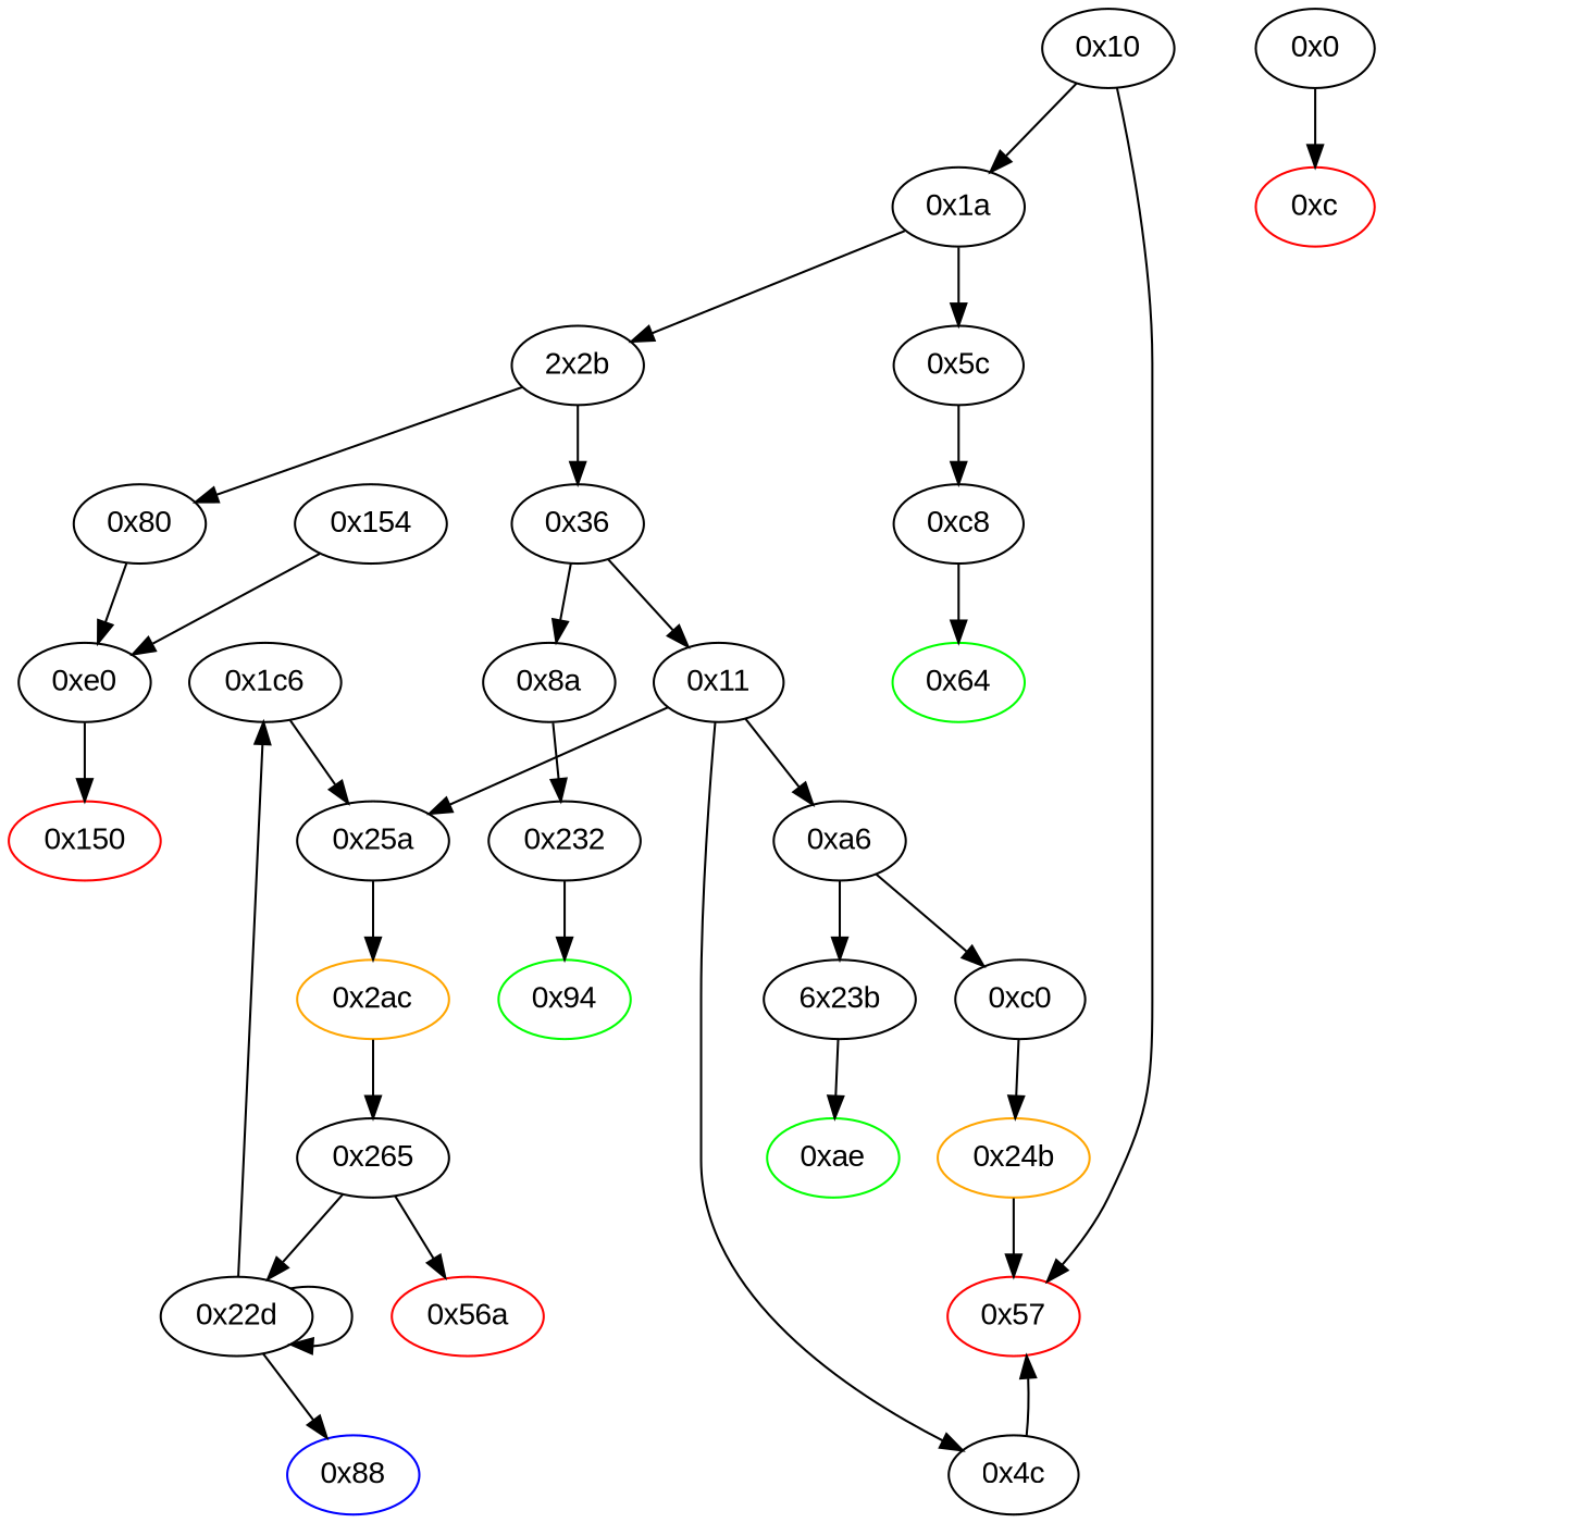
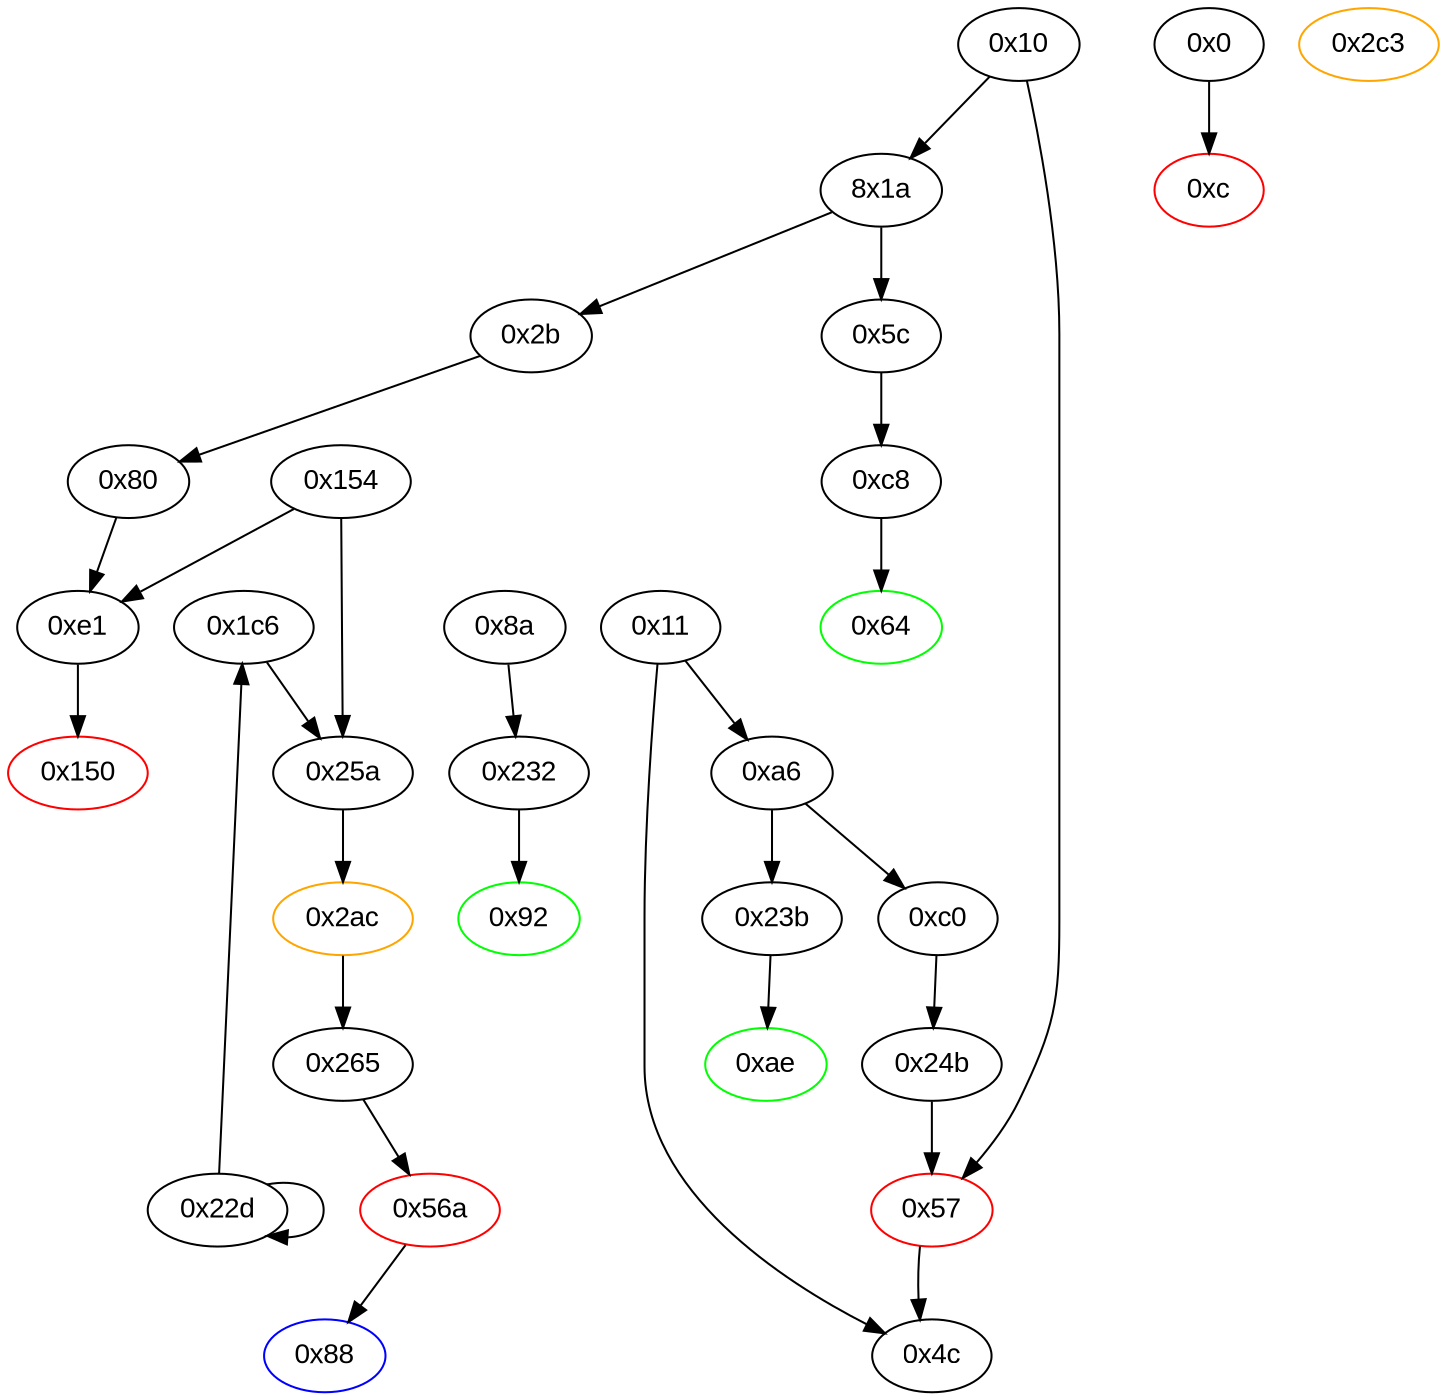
  digraph {
    fontname="Liberation Sans"
    node [fillcolor=white fontname="Liberation Sans" style=filled]
    edge [fontname="Liberation Sans"]
    "0x1c6"
    "0x25a"
    "0x2ac" [color=orange]
    "0x150" [color=red]
-   "0xe0"
+   "0xe0" [label="0xe1"]
    "0x154"
-   "0x92" [color=green label="0x94"]
+   "0x92" [color=green]
    "0x232"
    n9 [color=red label="0x56a"]
    "0x265"
    "0x22d"
    "0x88" [color=blue]
    "0x57" [color=red]
    "0x5c"
    "0xc8"
    "0x64" [color=green]
    "0x80"
    "0xa6"
-   "0x23b" [label="6x23b"]
+   "0x23b"
    "0xc0"
    "0xae" [color=green]
    "0xc" [color=red]
    "0x0"
    "0x10"
-   "0x1a"
-   "0x2b" [label="2x2b"]
-   "0x36"
+   "0x1a" [label="8x1a"]
+   "0x2b"
    n28 [label="0x11"]
    "0x8a"
-   "0x24b" [color=orange]
+   "0x24b"
    "0x4c"
+   "0x2c3" [color=orange]
    "0x1c6" -> "0x25a"
    "0x25a" -> "0x2ac"
    "0x2ac" -> "0x265"
    "0xe0" -> "0x150"
-   n28 -> "0x25a"
+   "0x154" -> "0x25a"
    "0x154" -> "0xe0"
    "0x232" -> "0x92"
    "0x265" -> n9
-   "0x265" -> "0x22d"
    "0x22d" -> "0x1c6"
    "0x22d" -> "0x22d"
-   "0x22d" -> "0x88"
+   n9 -> "0x88"
    "0x5c" -> "0xc8"
    "0xc8" -> "0x64"
    "0x80" -> "0xe0"
    "0xa6" -> "0x23b"
    "0xa6" -> "0xc0"
    "0x23b" -> "0xae"
    "0xc0" -> "0x24b"
    "0x0" -> "0xc"
    "0x10" -> "0x57"
    "0x10" -> "0x1a"
    "0x1a" -> "0x5c"
    "0x1a" -> "0x2b"
    "0x2b" -> "0x80"
-   "0x2b" -> "0x36"
-   "0x36" -> n28
-   "0x36" -> "0x8a"
    n28 -> "0xa6"
    n28 -> "0x4c"
    "0x8a" -> "0x232"
    "0x24b" -> "0x57"
-   "0x4c" -> "0x57"
+   "0x57" -> "0x4c"
  }
